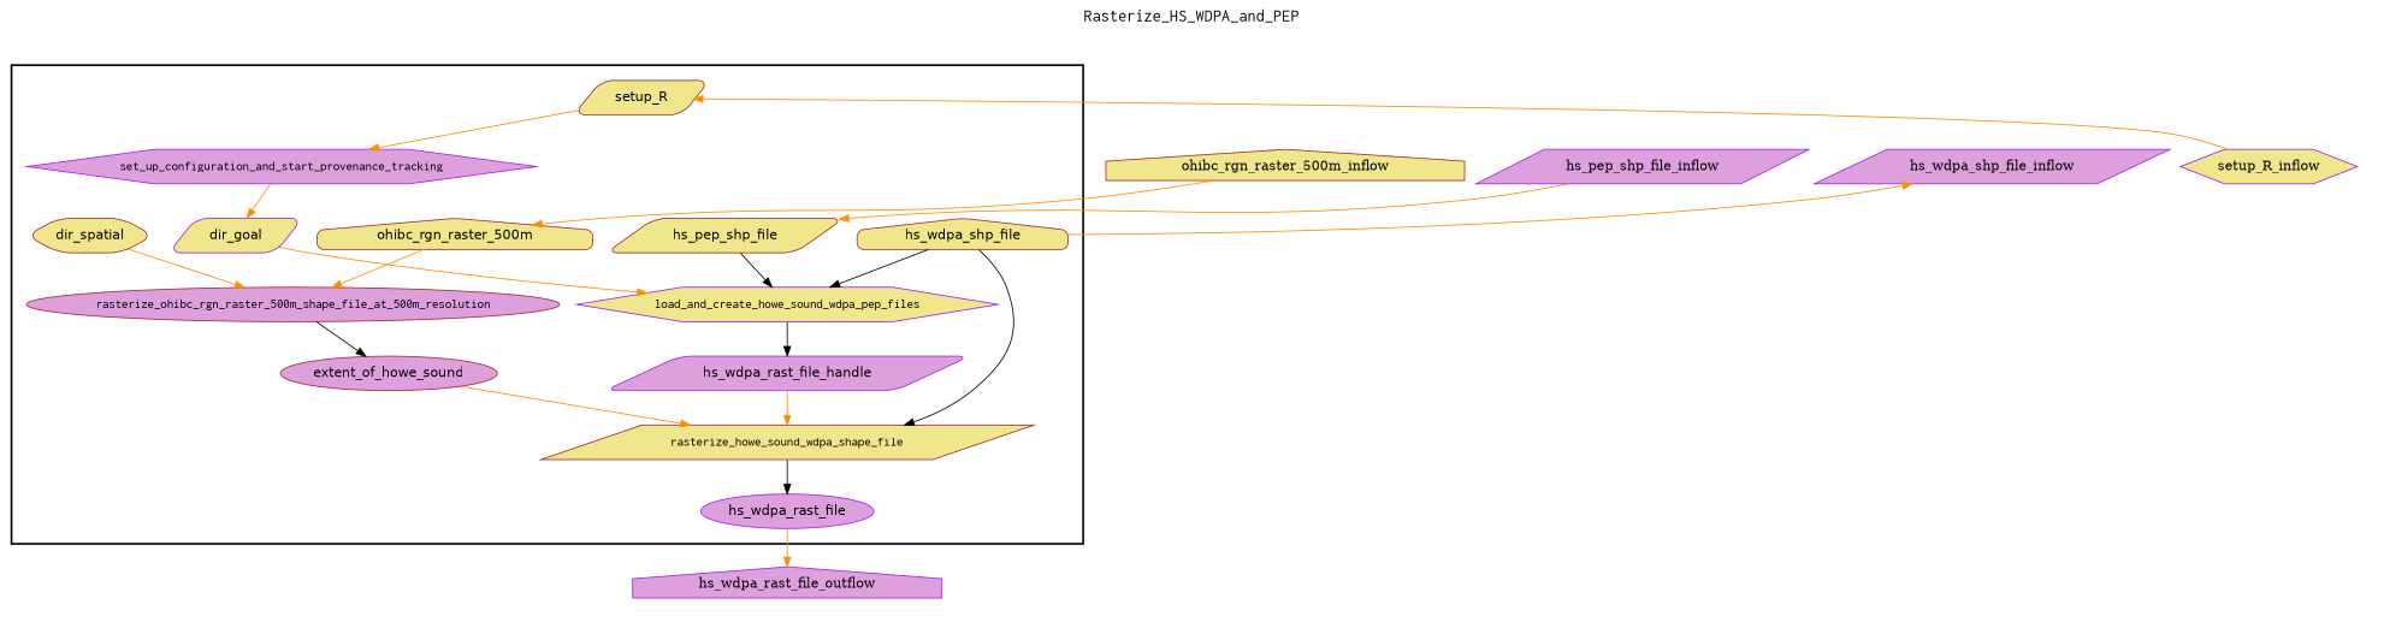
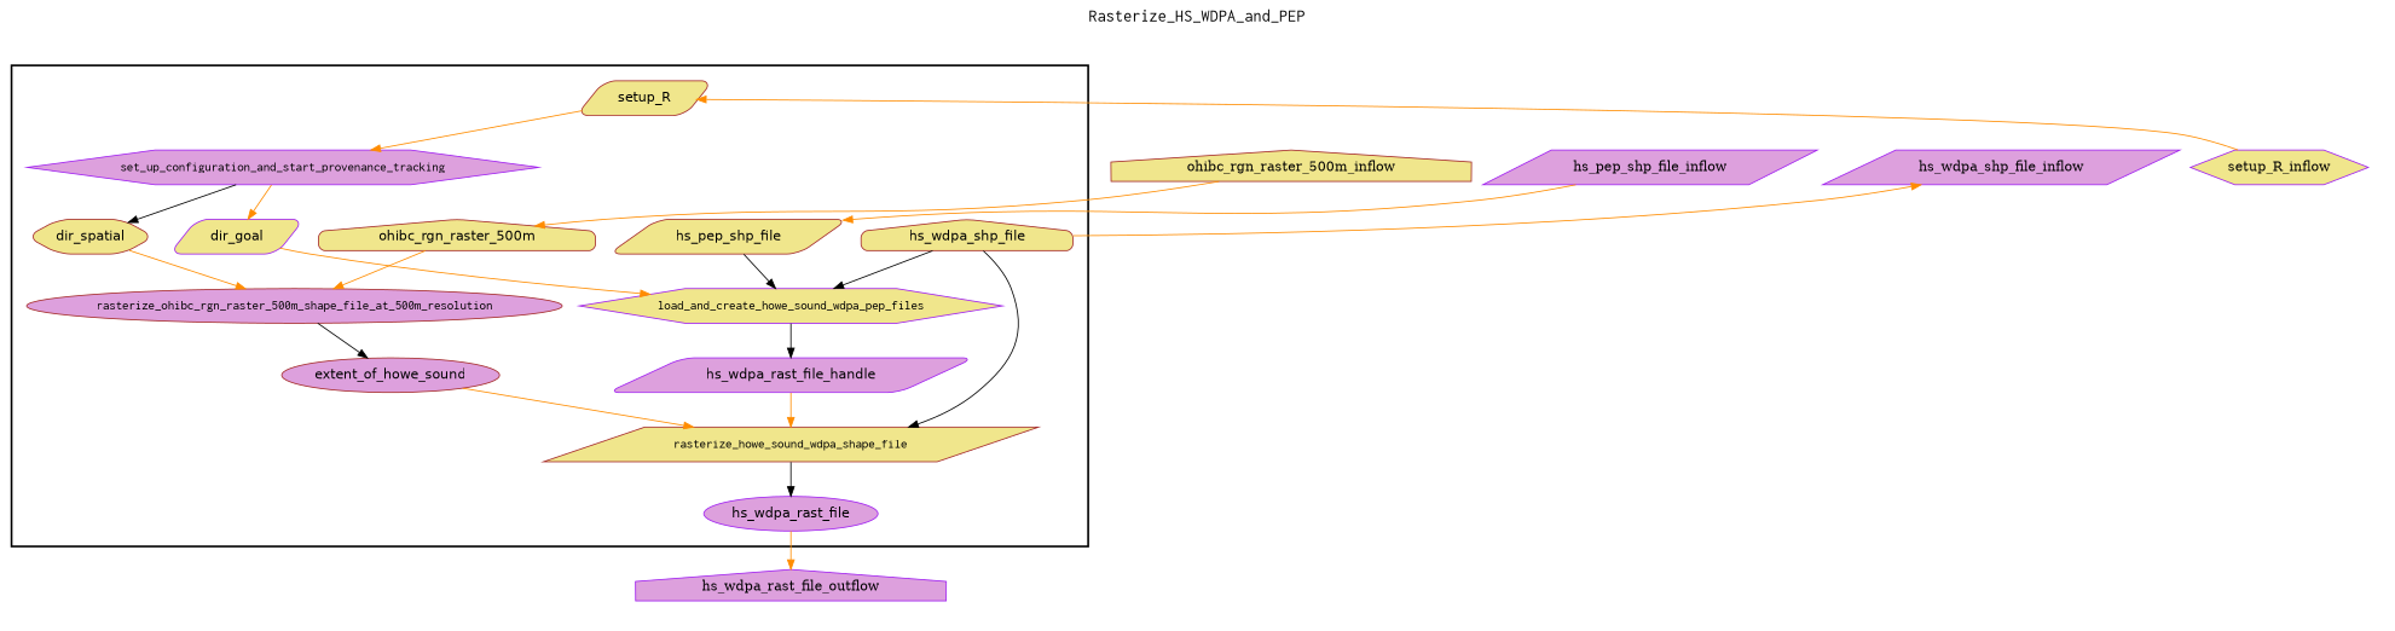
  digraph {
    fontname=Courier
    fontsize=18
    label=Rasterize_HS_WDPA_and_PEP
    labelloc=t
    rankdir=TB
    node [color=purple fillcolor=khaki fontname=Helvetica peripheries=1 shape=parallelogram style=filled]
    edge [color=darkorange]
    load_and_create_howe_sound_wdpa_pep_files [fontname=Courier shape=hexagon]
    rasterize_ohibc_rgn_raster_500m_shape_file_at_500m_resolution [color=brown fillcolor=plum fontname=Courier shape=ellipse]
    set_up_configuration_and_start_provenance_tracking [fillcolor=plum fontname=Courier shape=hexagon]
    rasterize_howe_sound_wdpa_shape_file [color=brown fontname=Courier]
    setup_R [color=brown style="rounded,filled"]
    dir_spatial [color=brown shape=hexagon style="rounded,filled"]
    dir_goal [style="rounded,filled"]
    ohibc_rgn_raster_500m [color=brown shape=house style="rounded,filled"]
    extent_of_howe_sound [color=brown fillcolor=plum shape=ellipse style="rounded,filled"]
    hs_wdpa_shp_file [color=brown shape=house style="rounded,filled"]
    hs_pep_shp_file [color=brown style="rounded,filled"]
    hs_wdpa_rast_file_handle [fillcolor=plum style="rounded,filled"]
    hs_wdpa_rast_file [fillcolor=plum shape=ellipse style="rounded,filled"]
    setup_R_inflow [shape=hexagon width=0.2 fontname=""]
    ohibc_rgn_raster_500m_inflow [color=brown shape=house width=0.2 fontname=""]
    hs_wdpa_shp_file_inflow [fillcolor=plum width=0.2 fontname=""]
    hs_pep_shp_file_inflow [fillcolor=plum width=0.2 fontname=""]
    hs_wdpa_rast_file_outflow [fillcolor=plum shape=house width=0.2 fontname=""]
    subgraph cluster_1 {
      color=black
      label=""
      penwidth=2
      subgraph cluster_2 {
        color=white
        label=""
        penwidth=2
        load_and_create_howe_sound_wdpa_pep_files
        rasterize_ohibc_rgn_raster_500m_shape_file_at_500m_resolution
        set_up_configuration_and_start_provenance_tracking
        rasterize_howe_sound_wdpa_shape_file
        setup_R
        dir_spatial
        dir_goal
        ohibc_rgn_raster_500m
        extent_of_howe_sound
        hs_wdpa_shp_file
        hs_pep_shp_file
        hs_wdpa_rast_file_handle
        hs_wdpa_rast_file
      }
    }
    subgraph cluster_3 {
      color=white
      label=""
      penwidth=2
      subgraph cluster_4 {
        color=white
        label=""
        penwidth=2
        hs_wdpa_rast_file_outflow
      }
    }
    subgraph cluster_5 {
      color=white
      label=""
      penwidth=2
      subgraph cluster_6 {
        color=white
        label=""
        penwidth=2
        setup_R_inflow
        ohibc_rgn_raster_500m_inflow
        hs_wdpa_shp_file_inflow
        hs_pep_shp_file_inflow
      }
    }
    load_and_create_howe_sound_wdpa_pep_files -> hs_wdpa_rast_file_handle [color=black]
    rasterize_ohibc_rgn_raster_500m_shape_file_at_500m_resolution -> extent_of_howe_sound [color=black]
+   set_up_configuration_and_start_provenance_tracking -> dir_spatial [color=black]
    set_up_configuration_and_start_provenance_tracking -> dir_goal
    rasterize_howe_sound_wdpa_shape_file -> hs_wdpa_rast_file [color=black]
    setup_R -> set_up_configuration_and_start_provenance_tracking
    dir_spatial -> rasterize_ohibc_rgn_raster_500m_shape_file_at_500m_resolution
    dir_goal -> load_and_create_howe_sound_wdpa_pep_files
    ohibc_rgn_raster_500m -> rasterize_ohibc_rgn_raster_500m_shape_file_at_500m_resolution
    extent_of_howe_sound -> rasterize_howe_sound_wdpa_shape_file
    hs_wdpa_shp_file -> load_and_create_howe_sound_wdpa_pep_files [color=black]
    hs_wdpa_shp_file -> rasterize_howe_sound_wdpa_shape_file [color=black]
    hs_wdpa_shp_file -> hs_wdpa_shp_file_inflow
    hs_pep_shp_file -> load_and_create_howe_sound_wdpa_pep_files [color=black]
    hs_wdpa_rast_file_handle -> rasterize_howe_sound_wdpa_shape_file
    hs_wdpa_rast_file -> hs_wdpa_rast_file_outflow
    setup_R_inflow -> setup_R
    ohibc_rgn_raster_500m_inflow -> ohibc_rgn_raster_500m
    hs_pep_shp_file_inflow -> hs_pep_shp_file
  }
